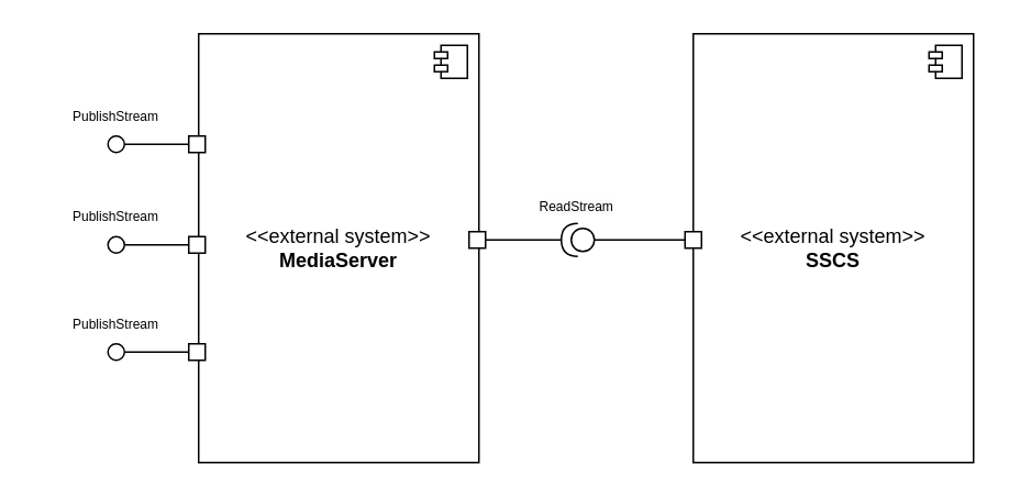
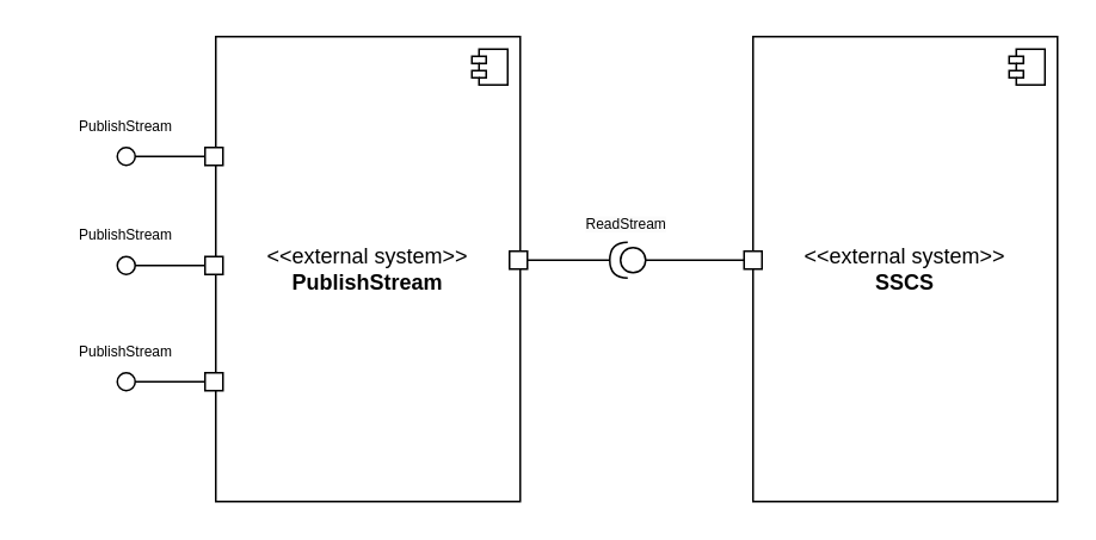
  <mxCell id="0" />
  <mxCell id="1" parent="0" />
  <mxCell id="2" value="" style="group" vertex="1" connectable="0" parent="1"><mxGeometry x="120" y="20" width="174" height="260" as="geometry" /></mxCell>
- <mxCell id="3" value="&amp;lt;&amp;lt;external system&amp;gt;&amp;gt;&lt;br&gt;&lt;b&gt;MediaServer&lt;/b&gt;" style="html=1;dropTarget=0;whiteSpace=wrap;" vertex="1" parent="2"><mxGeometry width="170" height="260" as="geometry" /></mxCell>
+ <mxCell id="3" value="&amp;lt;&amp;lt;external system&amp;gt;&amp;gt;&lt;br&gt;&lt;b&gt;PublishStream&lt;/b&gt;" style="html=1;dropTarget=0;whiteSpace=wrap;" vertex="1" parent="2"><mxGeometry width="170" height="260" as="geometry" /></mxCell>
  <mxCell id="4" value="" style="shape=module;jettyWidth=8;jettyHeight=4;" vertex="1" parent="3"><mxGeometry x="1" width="20" height="20" relative="1" as="geometry"><mxPoint x="-27" y="7" as="offset" /></mxGeometry></mxCell>
  <mxCell id="5" value="" style="rounded=1;whiteSpace=wrap;html=1;arcSize=0;" vertex="1" parent="2"><mxGeometry x="164" y="120" width="10" height="10" as="geometry" /></mxCell>
  <mxCell id="6" value="" style="group" vertex="1" connectable="0" parent="1"><mxGeometry x="420" y="20" width="170" height="260" as="geometry" /></mxCell>
  <mxCell id="7" value="&amp;lt;&amp;lt;external system&amp;gt;&amp;gt;&lt;br&gt;&lt;b&gt;SSCS&lt;/b&gt;" style="html=1;dropTarget=0;whiteSpace=wrap;" vertex="1" parent="6"><mxGeometry width="170" height="260" as="geometry" /></mxCell>
  <mxCell id="8" value="" style="shape=module;jettyWidth=8;jettyHeight=4;" vertex="1" parent="7"><mxGeometry x="1" width="20" height="20" relative="1" as="geometry"><mxPoint x="-27" y="7" as="offset" /></mxGeometry></mxCell>
  <mxCell id="9" value="" style="group" vertex="1" connectable="0" parent="1"><mxGeometry x="20" y="54" width="104" height="61" as="geometry" /></mxCell>
  <mxCell id="10" value="" style="ellipse;whiteSpace=wrap;html=1;align=center;aspect=fixed;fillColor=none;strokeColor=none;resizable=0;perimeter=centerPerimeter;rotatable=0;allowArrows=0;points=[];outlineConnect=1;" vertex="1" parent="9"><mxGeometry y="51" width="10" height="10" as="geometry" /></mxCell>
  <mxCell id="11" value="" style="group" vertex="1" connectable="0" parent="9"><mxGeometry x="20" width="60" height="46" as="geometry" /></mxCell>
  <mxCell id="12" value="" style="ellipse;whiteSpace=wrap;html=1;aspect=fixed;direction=south;" vertex="1" parent="11"><mxGeometry x="25" y="28" width="10" height="10" as="geometry" /></mxCell>
  <mxCell id="13" value="&lt;span style=&quot;font-size: 8px;&quot;&gt;PublishStream&lt;/span&gt;" style="text;html=1;strokeColor=none;fillColor=none;align=center;verticalAlign=middle;whiteSpace=wrap;rounded=0;container=0;" vertex="1" parent="11"><mxGeometry width="60" height="30" as="geometry" /></mxCell>
  <mxCell id="14" value="" style="rounded=1;whiteSpace=wrap;html=1;arcSize=0;" vertex="1" parent="9"><mxGeometry x="94" y="28" width="10" height="10" as="geometry" /></mxCell>
  <mxCell id="15" style="rounded=0;orthogonalLoop=1;jettySize=auto;html=1;exitX=0.5;exitY=0;exitDx=0;exitDy=0;entryX=0;entryY=0.5;entryDx=0;entryDy=0;strokeColor=default;anchorPointDirection=1;fixDash=0;endArrow=none;endFill=0;" edge="1" parent="9" source="12" target="14"><mxGeometry relative="1" as="geometry" /></mxCell>
  <mxCell id="16" value="" style="group" vertex="1" connectable="0" parent="1"><mxGeometry x="20" y="115" width="104" height="61" as="geometry" /></mxCell>
  <mxCell id="17" value="" style="ellipse;whiteSpace=wrap;html=1;align=center;aspect=fixed;fillColor=none;strokeColor=none;resizable=0;perimeter=centerPerimeter;rotatable=0;allowArrows=0;points=[];outlineConnect=1;" vertex="1" parent="16"><mxGeometry y="51" width="10" height="10" as="geometry" /></mxCell>
  <mxCell id="18" value="" style="group" vertex="1" connectable="0" parent="16"><mxGeometry x="20" width="60" height="46" as="geometry" /></mxCell>
  <mxCell id="19" value="" style="ellipse;whiteSpace=wrap;html=1;aspect=fixed;direction=south;" vertex="1" parent="18"><mxGeometry x="25" y="28" width="10" height="10" as="geometry" /></mxCell>
  <mxCell id="20" value="&lt;span style=&quot;font-size: 8px;&quot;&gt;PublishStream&lt;/span&gt;" style="text;html=1;strokeColor=none;fillColor=none;align=center;verticalAlign=middle;whiteSpace=wrap;rounded=0;container=0;" vertex="1" parent="18"><mxGeometry width="60" height="30" as="geometry" /></mxCell>
  <mxCell id="21" value="" style="rounded=1;whiteSpace=wrap;html=1;arcSize=0;" vertex="1" parent="16"><mxGeometry x="94" y="28" width="10" height="10" as="geometry" /></mxCell>
  <mxCell id="22" style="rounded=0;orthogonalLoop=1;jettySize=auto;html=1;exitX=0.5;exitY=0;exitDx=0;exitDy=0;entryX=0;entryY=0.5;entryDx=0;entryDy=0;strokeColor=default;anchorPointDirection=1;fixDash=0;endArrow=none;endFill=0;" edge="1" parent="16" source="19" target="21"><mxGeometry relative="1" as="geometry" /></mxCell>
  <mxCell id="23" value="" style="group" vertex="1" connectable="0" parent="1"><mxGeometry x="20" y="180" width="104" height="61" as="geometry" /></mxCell>
  <mxCell id="24" value="" style="ellipse;whiteSpace=wrap;html=1;align=center;aspect=fixed;fillColor=none;strokeColor=none;resizable=0;perimeter=centerPerimeter;rotatable=0;allowArrows=0;points=[];outlineConnect=1;" vertex="1" parent="23"><mxGeometry y="51" width="10" height="10" as="geometry" /></mxCell>
  <mxCell id="25" value="" style="group" vertex="1" connectable="0" parent="23"><mxGeometry x="20" width="60" height="46" as="geometry" /></mxCell>
  <mxCell id="26" value="" style="ellipse;whiteSpace=wrap;html=1;aspect=fixed;direction=south;" vertex="1" parent="25"><mxGeometry x="25" y="28" width="10" height="10" as="geometry" /></mxCell>
  <mxCell id="27" value="&lt;span style=&quot;font-size: 8px;&quot;&gt;PublishStream&lt;/span&gt;" style="text;html=1;strokeColor=none;fillColor=none;align=center;verticalAlign=middle;whiteSpace=wrap;rounded=0;container=0;" vertex="1" parent="25"><mxGeometry width="60" height="30" as="geometry" /></mxCell>
  <mxCell id="28" value="" style="rounded=1;whiteSpace=wrap;html=1;arcSize=0;" vertex="1" parent="23"><mxGeometry x="94" y="28" width="10" height="10" as="geometry" /></mxCell>
  <mxCell id="29" style="rounded=0;orthogonalLoop=1;jettySize=auto;html=1;exitX=0.5;exitY=0;exitDx=0;exitDy=0;entryX=0;entryY=0.5;entryDx=0;entryDy=0;strokeColor=default;anchorPointDirection=1;fixDash=0;endArrow=none;endFill=0;" edge="1" parent="23" source="26" target="28"><mxGeometry relative="1" as="geometry" /></mxCell>
  <mxCell id="30" style="edgeStyle=orthogonalEdgeStyle;rounded=0;orthogonalLoop=1;jettySize=auto;html=1;entryX=1;entryY=0.5;entryDx=0;entryDy=0;endArrow=none;endFill=0;" edge="1" parent="1" source="32" target="5"><mxGeometry relative="1" as="geometry" /></mxCell>
  <mxCell id="31" style="edgeStyle=orthogonalEdgeStyle;rounded=0;orthogonalLoop=1;jettySize=auto;html=1;entryX=0;entryY=0.5;entryDx=0;entryDy=0;endArrow=none;endFill=0;" edge="1" parent="1" source="32" target="33"><mxGeometry relative="1" as="geometry" /></mxCell>
  <mxCell id="32" value="" style="shape=providedRequiredInterface;html=1;verticalLabelPosition=bottom;sketch=0;rotation=-180;" vertex="1" parent="1"><mxGeometry x="340" y="135" width="20" height="20" as="geometry" /></mxCell>
  <mxCell id="33" value="" style="rounded=1;whiteSpace=wrap;html=1;arcSize=0;" vertex="1" parent="1"><mxGeometry x="415" y="140" width="10" height="10" as="geometry" /></mxCell>
  <mxCell id="34" value="&lt;span style=&quot;color: rgb(0, 0, 0); font-family: Helvetica; font-size: 8px; font-style: normal; font-variant-ligatures: normal; font-variant-caps: normal; font-weight: 400; letter-spacing: normal; orphans: 2; text-align: center; text-indent: 0px; text-transform: none; widows: 2; word-spacing: 0px; -webkit-text-stroke-width: 0px; background-color: rgb(251, 251, 251); text-decoration-thickness: initial; text-decoration-style: initial; text-decoration-color: initial; float: none; display: inline !important;&quot;&gt;ReadStream&lt;br&gt;&lt;br&gt;&lt;/span&gt;" style="text;whiteSpace=wrap;html=1;" vertex="1" parent="1"><mxGeometry x="325" y="110" width="55" height="40" as="geometry" /></mxCell>
